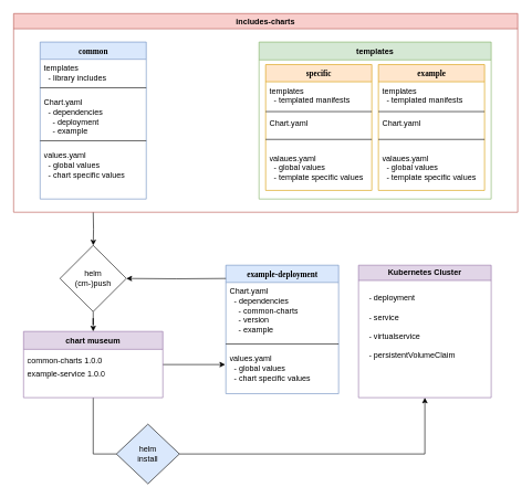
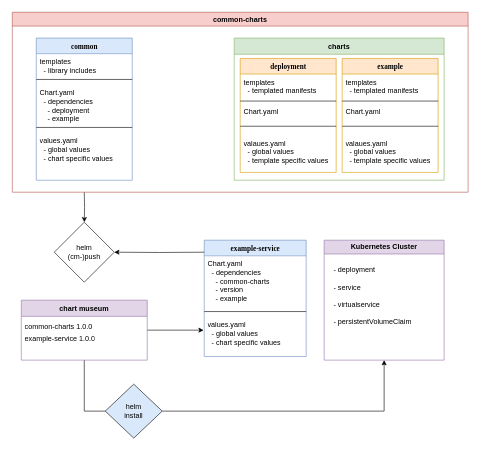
  <mxCell id="0" />
  <mxCell id="1" parent="0" />
  <mxCell id="2" value="common" style="swimlane;html=1;fontStyle=1;align=center;verticalAlign=top;childLayout=stackLayout;horizontal=1;startSize=26;horizontalStack=0;resizeParent=1;resizeLast=0;collapsible=1;marginBottom=0;swimlaneFillColor=#ffffff;rounded=0;shadow=0;comic=0;labelBackgroundColor=none;strokeWidth=1;fillColor=#dae8fc;fontFamily=Verdana;fontSize=12;strokeColor=#6c8ebf;" vertex="1" parent="1"><mxGeometry x="60" y="63" width="160" height="237" as="geometry" /></mxCell>
  <mxCell id="3" value="&lt;div&gt;templates&lt;/div&gt;&lt;div&gt;&amp;nbsp; - library includes&lt;br&gt;&lt;/div&gt;" style="text;html=1;strokeColor=none;fillColor=none;align=left;verticalAlign=top;spacingLeft=4;spacingRight=4;whiteSpace=wrap;overflow=hidden;rotatable=0;points=[[0,0.5],[1,0.5]];portConstraint=eastwest;" vertex="1" parent="2"><mxGeometry y="26" width="160" height="34" as="geometry" /></mxCell>
  <mxCell id="4" value="" style="line;html=1;strokeWidth=1;fillColor=none;align=left;verticalAlign=middle;spacingTop=-1;spacingLeft=3;spacingRight=3;rotatable=0;labelPosition=right;points=[];portConstraint=eastwest;" vertex="1" parent="2"><mxGeometry y="60" width="160" height="18" as="geometry" /></mxCell>
  <mxCell id="5" value="&lt;div&gt;Chart.yaml&lt;/div&gt;&lt;div&gt;&amp;nbsp; - dependencies&lt;/div&gt;&lt;div&gt;&amp;nbsp;&amp;nbsp;&amp;nbsp; - deployment&lt;/div&gt;&lt;div&gt;&amp;nbsp;&amp;nbsp;&amp;nbsp; - example&lt;br&gt;&lt;/div&gt;&lt;div&gt;&lt;br&gt;&lt;/div&gt;&lt;div&gt;&lt;br&gt;&lt;/div&gt;" style="text;html=1;strokeColor=none;fillColor=none;align=left;verticalAlign=top;spacingLeft=4;spacingRight=4;whiteSpace=wrap;overflow=hidden;rotatable=0;points=[[0,0.5],[1,0.5]];portConstraint=eastwest;" vertex="1" parent="2"><mxGeometry y="78" width="160" height="62" as="geometry" /></mxCell>
  <mxCell id="6" value="" style="line;html=1;strokeWidth=1;fillColor=none;align=left;verticalAlign=middle;spacingTop=-1;spacingLeft=3;spacingRight=3;rotatable=0;labelPosition=right;points=[];portConstraint=eastwest;" vertex="1" parent="2"><mxGeometry y="140" width="160" height="18" as="geometry" /></mxCell>
  <mxCell id="7" value="&lt;div&gt;values.yaml&lt;/div&gt;&lt;div&gt;&amp;nbsp; - global values&lt;/div&gt;&lt;div&gt;&amp;nbsp; - chart specific values&lt;br&gt;&lt;/div&gt;" style="text;html=1;strokeColor=none;fillColor=none;align=left;verticalAlign=top;spacingLeft=4;spacingRight=4;whiteSpace=wrap;overflow=hidden;rotatable=0;points=[[0,0.5],[1,0.5]];portConstraint=eastwest;" vertex="1" parent="2"><mxGeometry y="158" width="160" height="66" as="geometry" /></mxCell>
- <mxCell id="8" value="templates" style="swimlane;whiteSpace=wrap;html=1;startSize=27;fillColor=#d5e8d4;strokeColor=#82b366;" vertex="1" parent="1"><mxGeometry x="390" y="63" width="350" height="237" as="geometry" /></mxCell>
- <mxCell id="9" value="specific" style="swimlane;html=1;fontStyle=1;align=center;verticalAlign=top;childLayout=stackLayout;horizontal=1;startSize=26;horizontalStack=0;resizeParent=1;resizeLast=0;collapsible=1;marginBottom=0;swimlaneFillColor=#ffffff;rounded=0;shadow=0;comic=0;labelBackgroundColor=none;strokeWidth=1;fillColor=#ffe6cc;fontFamily=Verdana;fontSize=12;strokeColor=#d79b00;" vertex="1" parent="8"><mxGeometry x="10" y="34" width="160" height="190" as="geometry" /></mxCell>
+ <mxCell id="8" value="charts" style="swimlane;whiteSpace=wrap;html=1;startSize=27;fillColor=#d5e8d4;strokeColor=#82b366;" vertex="1" parent="1"><mxGeometry x="390" y="63" width="350" height="237" as="geometry" /></mxCell>
+ <mxCell id="9" value="deployment" style="swimlane;html=1;fontStyle=1;align=center;verticalAlign=top;childLayout=stackLayout;horizontal=1;startSize=26;horizontalStack=0;resizeParent=1;resizeLast=0;collapsible=1;marginBottom=0;swimlaneFillColor=#ffffff;rounded=0;shadow=0;comic=0;labelBackgroundColor=none;strokeWidth=1;fillColor=#ffe6cc;fontFamily=Verdana;fontSize=12;strokeColor=#d79b00;" vertex="1" parent="8"><mxGeometry x="10" y="34" width="160" height="190" as="geometry" /></mxCell>
  <mxCell id="10" value="&lt;div&gt;templates&lt;/div&gt;&lt;div&gt;&amp;nbsp; - templated manifests&lt;/div&gt;&lt;div&gt;&lt;br&gt;&lt;/div&gt;" style="text;html=1;strokeColor=none;fillColor=none;align=left;verticalAlign=top;spacingLeft=4;spacingRight=4;whiteSpace=wrap;overflow=hidden;rotatable=0;points=[[0,0.5],[1,0.5]];portConstraint=eastwest;" vertex="1" parent="9"><mxGeometry y="26" width="160" height="42" as="geometry" /></mxCell>
  <mxCell id="11" value="" style="line;html=1;strokeWidth=1;fillColor=none;align=left;verticalAlign=middle;spacingTop=-1;spacingLeft=3;spacingRight=3;rotatable=0;labelPosition=right;points=[];portConstraint=eastwest;" vertex="1" parent="9"><mxGeometry y="68" width="160" height="6" as="geometry" /></mxCell>
  <mxCell id="12" value="Chart.yaml" style="text;strokeColor=none;fillColor=none;align=left;verticalAlign=middle;spacingLeft=4;spacingRight=4;overflow=hidden;points=[[0,0.5],[1,0.5]];portConstraint=eastwest;rotatable=0;whiteSpace=wrap;html=1;" vertex="1" parent="9"><mxGeometry y="74" width="160" height="30" as="geometry" /></mxCell>
  <mxCell id="13" value="" style="line;html=1;strokeWidth=1;fillColor=none;align=left;verticalAlign=middle;spacingTop=-1;spacingLeft=3;spacingRight=3;rotatable=0;labelPosition=right;points=[];portConstraint=eastwest;" vertex="1" parent="9"><mxGeometry y="104" width="160" height="18" as="geometry" /></mxCell>
  <mxCell id="14" value="&lt;div&gt;valaues.yaml&lt;/div&gt;&lt;div&gt;&amp;nbsp; - global values&lt;br&gt;&lt;/div&gt;&lt;div&gt;&amp;nbsp; - template specific values&lt;br&gt;&lt;/div&gt;" style="text;strokeColor=none;fillColor=none;align=left;verticalAlign=middle;spacingLeft=4;spacingRight=4;overflow=hidden;points=[[0,0.5],[1,0.5]];portConstraint=eastwest;rotatable=0;whiteSpace=wrap;html=1;" vertex="1" parent="9"><mxGeometry y="122" width="160" height="68" as="geometry" /></mxCell>
  <mxCell id="15" value="example" style="swimlane;html=1;fontStyle=1;align=center;verticalAlign=top;childLayout=stackLayout;horizontal=1;startSize=26;horizontalStack=0;resizeParent=1;resizeLast=0;collapsible=1;marginBottom=0;swimlaneFillColor=#ffffff;rounded=0;shadow=0;comic=0;labelBackgroundColor=none;strokeWidth=1;fillColor=#ffe6cc;fontFamily=Verdana;fontSize=12;strokeColor=#d79b00;" vertex="1" parent="8"><mxGeometry x="180" y="34" width="160" height="190" as="geometry" /></mxCell>
  <mxCell id="16" value="&lt;div&gt;templates&lt;/div&gt;&lt;div&gt;&amp;nbsp; - templated manifests&lt;/div&gt;&lt;div&gt;&lt;br&gt;&lt;/div&gt;" style="text;html=1;strokeColor=none;fillColor=none;align=left;verticalAlign=top;spacingLeft=4;spacingRight=4;whiteSpace=wrap;overflow=hidden;rotatable=0;points=[[0,0.5],[1,0.5]];portConstraint=eastwest;" vertex="1" parent="15"><mxGeometry y="26" width="160" height="42" as="geometry" /></mxCell>
  <mxCell id="17" value="" style="line;html=1;strokeWidth=1;fillColor=none;align=left;verticalAlign=middle;spacingTop=-1;spacingLeft=3;spacingRight=3;rotatable=0;labelPosition=right;points=[];portConstraint=eastwest;" vertex="1" parent="15"><mxGeometry y="68" width="160" height="6" as="geometry" /></mxCell>
  <mxCell id="18" value="Chart.yaml" style="text;strokeColor=none;fillColor=none;align=left;verticalAlign=middle;spacingLeft=4;spacingRight=4;overflow=hidden;points=[[0,0.5],[1,0.5]];portConstraint=eastwest;rotatable=0;whiteSpace=wrap;html=1;" vertex="1" parent="15"><mxGeometry y="74" width="160" height="30" as="geometry" /></mxCell>
  <mxCell id="19" value="" style="line;html=1;strokeWidth=1;fillColor=none;align=left;verticalAlign=middle;spacingTop=-1;spacingLeft=3;spacingRight=3;rotatable=0;labelPosition=right;points=[];portConstraint=eastwest;" vertex="1" parent="15"><mxGeometry y="104" width="160" height="18" as="geometry" /></mxCell>
  <mxCell id="20" value="&lt;div&gt;valaues.yaml&lt;/div&gt;&lt;div&gt;&amp;nbsp; - global values&lt;br&gt;&lt;/div&gt;&lt;div&gt;&amp;nbsp; - template specific values&lt;br&gt;&lt;/div&gt;" style="text;strokeColor=none;fillColor=none;align=left;verticalAlign=middle;spacingLeft=4;spacingRight=4;overflow=hidden;points=[[0,0.5],[1,0.5]];portConstraint=eastwest;rotatable=0;whiteSpace=wrap;html=1;" vertex="1" parent="15"><mxGeometry y="122" width="160" height="68" as="geometry" /></mxCell>
- <mxCell id="21" style="edgeStyle=orthogonalEdgeStyle;rounded=0;orthogonalLoop=1;jettySize=auto;html=1;entryX=0.5;entryY=0;entryDx=0;entryDy=0;" edge="1" parent="1" source="22" target="25"><mxGeometry relative="1" as="geometry" /></mxCell>
  <mxCell id="22" value="&lt;div&gt;helm &lt;br&gt;&lt;/div&gt;&lt;div&gt;(cm-)push&lt;br&gt;&lt;/div&gt;" style="rhombus;whiteSpace=wrap;html=1;" vertex="1" parent="1"><mxGeometry x="90" y="370" width="100" height="100" as="geometry" /></mxCell>
  <mxCell id="23" style="edgeStyle=orthogonalEdgeStyle;rounded=0;orthogonalLoop=1;jettySize=auto;html=1;entryX=-0.006;entryY=0.333;entryDx=0;entryDy=0;entryPerimeter=0;" edge="1" parent="1" source="25" target="33"><mxGeometry relative="1" as="geometry"><mxPoint x="360" y="550" as="targetPoint" /></mxGeometry></mxCell>
  <mxCell id="24" style="edgeStyle=orthogonalEdgeStyle;rounded=0;orthogonalLoop=1;jettySize=auto;html=1;entryX=0;entryY=0.5;entryDx=0;entryDy=0;endArrow=none;" edge="1" parent="1" source="25" target="36"><mxGeometry relative="1" as="geometry" /></mxCell>
  <mxCell id="25" value="chart museum" style="swimlane;whiteSpace=wrap;html=1;startSize=27;fillColor=#e1d5e7;strokeColor=#9673a6;" vertex="1" parent="1"><mxGeometry x="35" y="500" width="210" height="100" as="geometry" /></mxCell>
  <mxCell id="26" value="common-charts 1.0.0" style="text;strokeColor=none;fillColor=none;align=left;verticalAlign=middle;spacingLeft=4;spacingRight=4;overflow=hidden;points=[[0,0.5],[1,0.5]];portConstraint=eastwest;rotatable=0;whiteSpace=wrap;html=1;" vertex="1" parent="25"><mxGeometry y="30" width="210" height="30" as="geometry" /></mxCell>
  <mxCell id="27" value="example-service 1.0.0" style="text;strokeColor=none;fillColor=none;align=left;verticalAlign=middle;spacingLeft=4;spacingRight=4;overflow=hidden;points=[[0,0.5],[1,0.5]];portConstraint=eastwest;rotatable=0;whiteSpace=wrap;html=1;" vertex="1" parent="25"><mxGeometry y="50" width="140" height="30" as="geometry" /></mxCell>
  <mxCell id="28" style="edgeStyle=orthogonalEdgeStyle;rounded=0;orthogonalLoop=1;jettySize=auto;html=1;entryX=0.5;entryY=0;entryDx=0;entryDy=0;" edge="1" parent="1" target="22"><mxGeometry relative="1" as="geometry"><mxPoint x="140" y="320" as="sourcePoint" /></mxGeometry></mxCell>
- <mxCell id="29" value="includes-charts" style="swimlane;whiteSpace=wrap;html=1;fillColor=#f8cecc;strokeColor=#b85450;" vertex="1" parent="1"><mxGeometry x="20" y="20" width="760" height="300" as="geometry" /></mxCell>
- <mxCell id="30" value="example-deployment" style="swimlane;html=1;fontStyle=1;align=center;verticalAlign=top;childLayout=stackLayout;horizontal=1;startSize=26;horizontalStack=0;resizeParent=1;resizeLast=0;collapsible=1;marginBottom=0;swimlaneFillColor=#ffffff;rounded=0;shadow=0;comic=0;labelBackgroundColor=none;strokeWidth=1;fillColor=#dae8fc;fontFamily=Verdana;fontSize=12;strokeColor=#6c8ebf;" vertex="1" parent="1"><mxGeometry x="340" y="400" width="170" height="194" as="geometry" /></mxCell>
+ <mxCell id="29" value="common-charts" style="swimlane;whiteSpace=wrap;html=1;fillColor=#f8cecc;strokeColor=#b85450;" vertex="1" parent="1"><mxGeometry x="20" y="20" width="760" height="300" as="geometry" /></mxCell>
+ <mxCell id="30" value="example-service" style="swimlane;html=1;fontStyle=1;align=center;verticalAlign=top;childLayout=stackLayout;horizontal=1;startSize=26;horizontalStack=0;resizeParent=1;resizeLast=0;collapsible=1;marginBottom=0;swimlaneFillColor=#ffffff;rounded=0;shadow=0;comic=0;labelBackgroundColor=none;strokeWidth=1;fillColor=#dae8fc;fontFamily=Verdana;fontSize=12;strokeColor=#6c8ebf;" vertex="1" parent="1"><mxGeometry x="340" y="400" width="170" height="194" as="geometry" /></mxCell>
  <mxCell id="31" value="&lt;div&gt;Chart.yaml&lt;/div&gt;&lt;div&gt;&amp;nbsp; - dependencies&lt;/div&gt;&lt;div&gt;&amp;nbsp;&amp;nbsp;&amp;nbsp; - common-charts&lt;/div&gt;&lt;div&gt;&amp;nbsp;&amp;nbsp;&amp;nbsp; - version&lt;/div&gt;&lt;div&gt;&amp;nbsp;&amp;nbsp;&amp;nbsp; - example&lt;br&gt;&lt;/div&gt;&lt;div&gt;&lt;br&gt;&lt;/div&gt;" style="text;html=1;strokeColor=none;fillColor=none;align=left;verticalAlign=top;spacingLeft=4;spacingRight=4;whiteSpace=wrap;overflow=hidden;rotatable=0;points=[[0,0.5],[1,0.5]];portConstraint=eastwest;" vertex="1" parent="30"><mxGeometry y="26" width="170" height="84" as="geometry" /></mxCell>
  <mxCell id="32" value="" style="line;html=1;strokeWidth=1;fillColor=none;align=left;verticalAlign=middle;spacingTop=-1;spacingLeft=3;spacingRight=3;rotatable=0;labelPosition=right;points=[];portConstraint=eastwest;" vertex="1" parent="30"><mxGeometry y="110" width="170" height="18" as="geometry" /></mxCell>
  <mxCell id="33" value="&lt;div&gt;values.yaml&lt;/div&gt;&lt;div&gt;&amp;nbsp; - global values&lt;/div&gt;&lt;div&gt;&amp;nbsp; - chart specific values&lt;br&gt;&lt;/div&gt;" style="text;html=1;strokeColor=none;fillColor=none;align=left;verticalAlign=top;spacingLeft=4;spacingRight=4;whiteSpace=wrap;overflow=hidden;rotatable=0;points=[[0,0.5],[1,0.5]];portConstraint=eastwest;" vertex="1" parent="30"><mxGeometry y="128" width="170" height="66" as="geometry" /></mxCell>
  <mxCell id="34" style="edgeStyle=orthogonalEdgeStyle;rounded=0;orthogonalLoop=1;jettySize=auto;html=1;entryX=1;entryY=0.5;entryDx=0;entryDy=0;" edge="1" parent="1" target="22"><mxGeometry relative="1" as="geometry"><mxPoint x="340" y="420" as="sourcePoint" /></mxGeometry></mxCell>
  <mxCell id="35" style="edgeStyle=orthogonalEdgeStyle;rounded=0;orthogonalLoop=1;jettySize=auto;html=1;entryX=0.5;entryY=1;entryDx=0;entryDy=0;" edge="1" parent="1" source="36" target="37"><mxGeometry relative="1" as="geometry"><mxPoint x="340" y="685" as="targetPoint" /></mxGeometry></mxCell>
  <mxCell id="36" value="&lt;div&gt;helm&lt;/div&gt;&lt;div&gt;install&lt;br&gt;&lt;/div&gt;" style="rhombus;whiteSpace=wrap;html=1;fillColor=#dae8fc;" vertex="1" parent="1"><mxGeometry x="175" y="640" width="95" height="90" as="geometry" /></mxCell>
  <mxCell id="37" value="Kubernetes Cluster" style="swimlane;whiteSpace=wrap;html=1;fillColor=#e1d5e7;strokeColor=#9673a6;" vertex="1" parent="1"><mxGeometry x="540" y="400" width="200" height="200" as="geometry" /></mxCell>
  <mxCell id="38" value="&lt;div&gt;- deployment&lt;/div&gt;&lt;div&gt;&lt;br&gt;&lt;/div&gt;&lt;div&gt;- service&lt;/div&gt;&lt;div&gt;&lt;br&gt;&lt;/div&gt;&lt;div&gt;- virtualservice&lt;/div&gt;&lt;div&gt;&lt;br&gt;&lt;/div&gt;&lt;div&gt;- persistentVolumeClaim&lt;br&gt;&lt;/div&gt;&lt;div&gt;&lt;br&gt;&lt;/div&gt;" style="text;strokeColor=none;fillColor=none;align=left;verticalAlign=middle;spacingLeft=4;spacingRight=4;overflow=hidden;points=[[0,0.5],[1,0.5]];portConstraint=eastwest;rotatable=0;whiteSpace=wrap;html=1;" vertex="1" parent="37"><mxGeometry x="10" y="40" width="180" height="120" as="geometry" /></mxCell>
